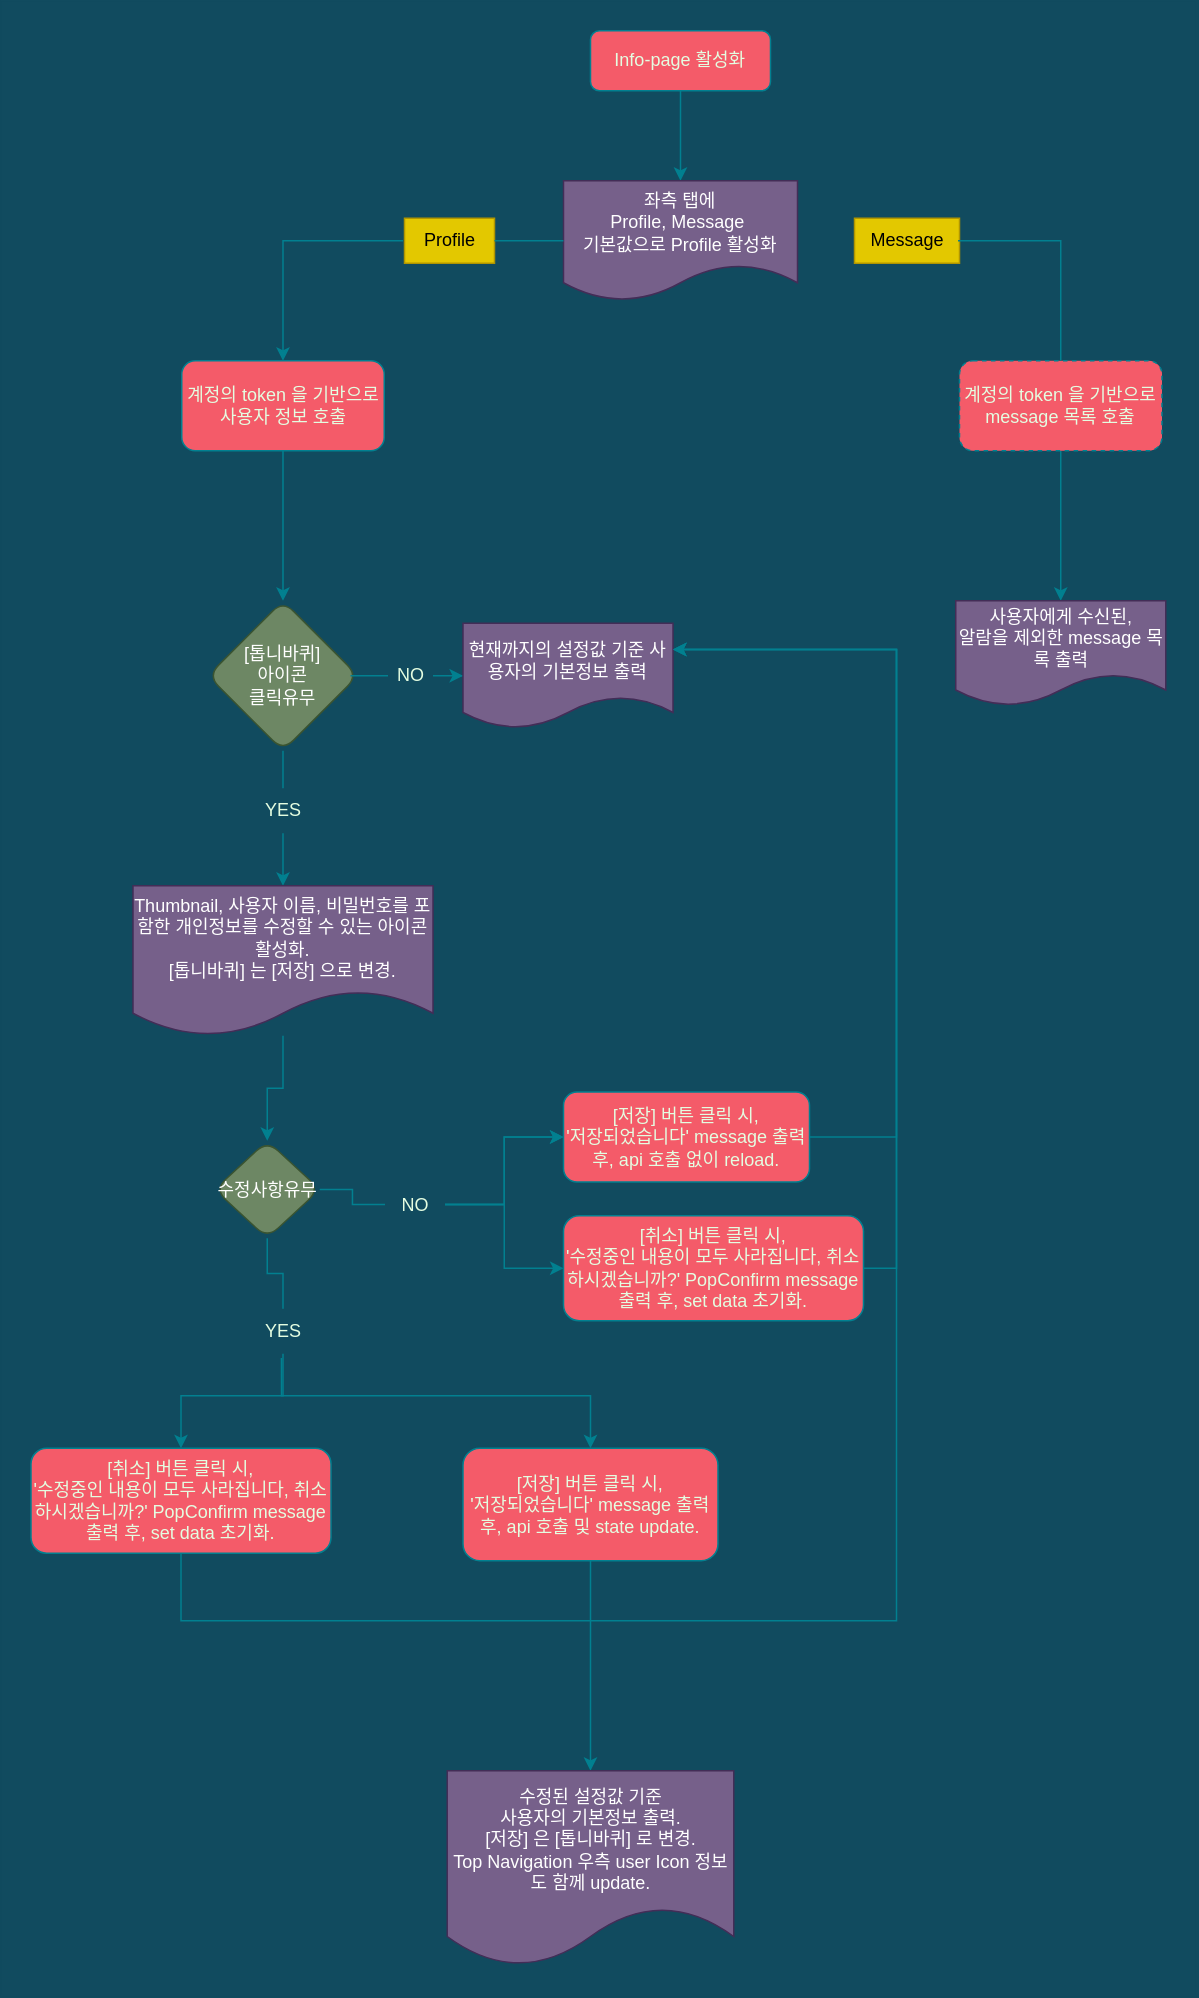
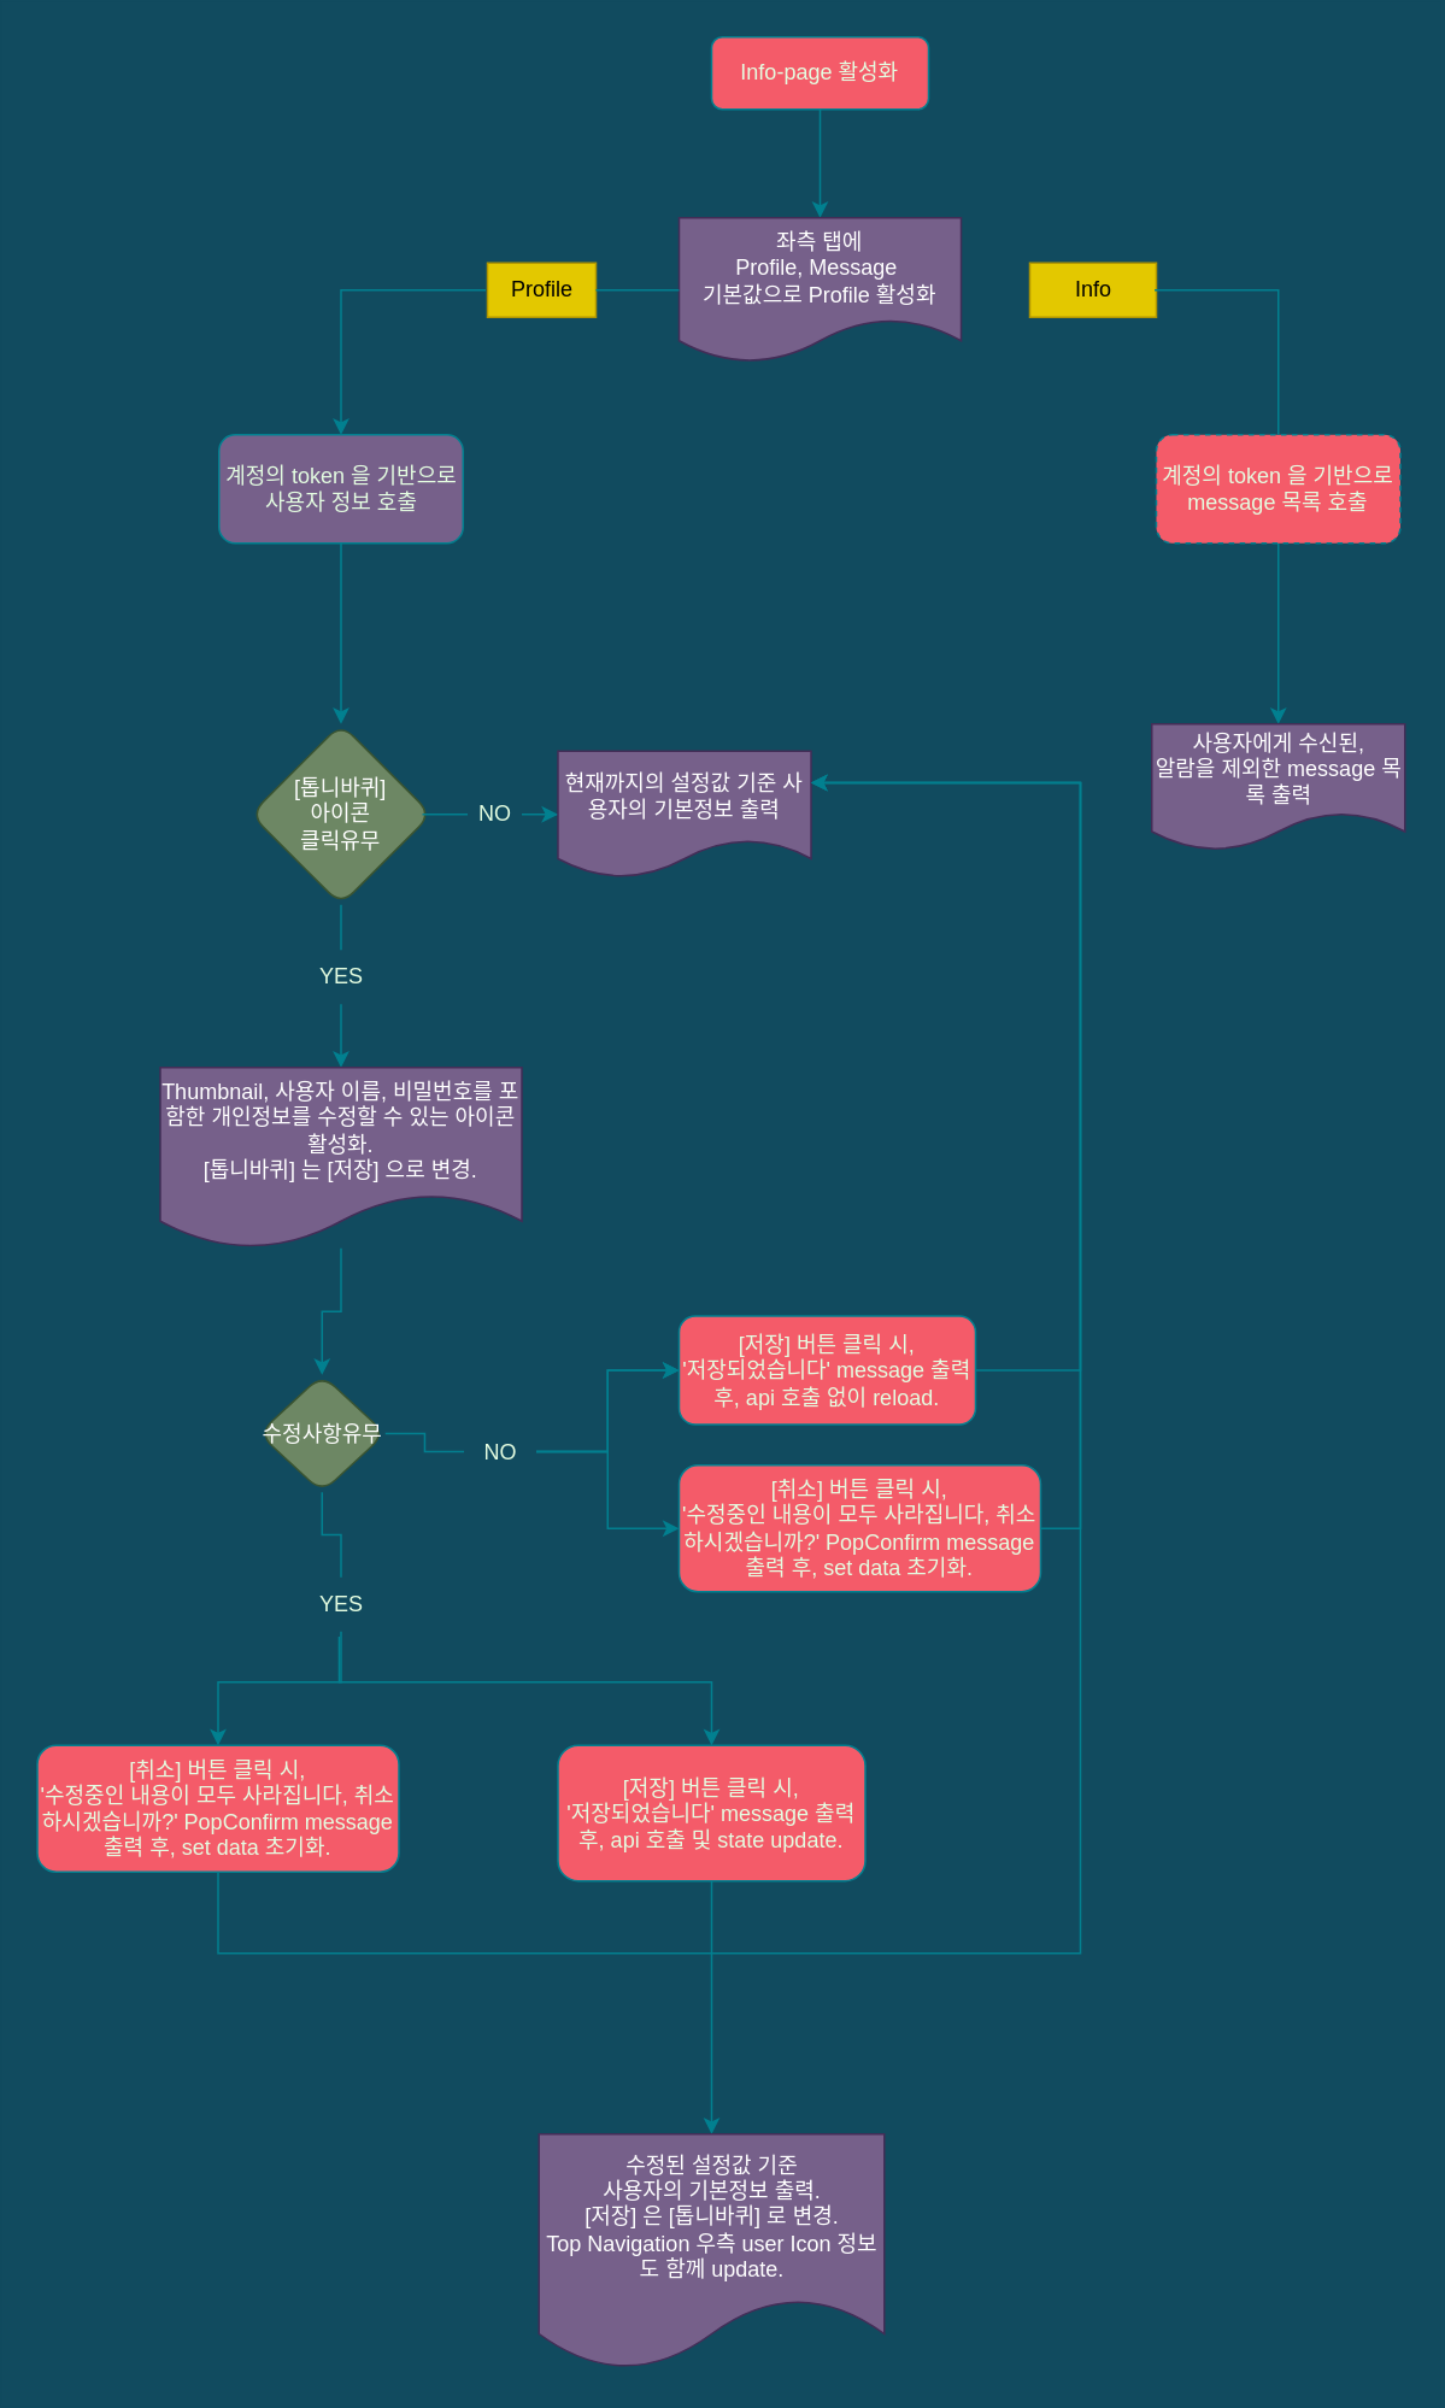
  <mxCell id="0" />
  <mxCell id="1" parent="0" />
  <mxCell id="2" value="" style="edgeStyle=orthogonalEdgeStyle;rounded=0;orthogonalLoop=1;jettySize=auto;html=1;strokeColor=#028090;fontColor=#E4FDE1;fillColor=#F45B69;" edge="1" parent="1" source="3" target="6"><mxGeometry relative="1" as="geometry" /></mxCell>
  <mxCell id="3" value="Info-page 활성화" style="rounded=1;whiteSpace=wrap;html=1;fontSize=12;glass=0;strokeWidth=1;shadow=0;fillColor=#F45B69;strokeColor=#028090;fontColor=#E4FDE1;" parent="1" vertex="1"><mxGeometry x="393" y="20" width="120" height="40" as="geometry" /></mxCell>
  <mxCell id="4" value="" style="edgeStyle=orthogonalEdgeStyle;rounded=0;orthogonalLoop=1;jettySize=auto;html=1;strokeColor=#028090;fontColor=#E4FDE1;fillColor=#F45B69;startArrow=none;exitX=0.5;exitY=1;exitDx=0;exitDy=0;" edge="1" parent="1" source="21" target="9"><mxGeometry relative="1" as="geometry" /></mxCell>
  <mxCell id="5" value="" style="edgeStyle=orthogonalEdgeStyle;rounded=0;orthogonalLoop=1;jettySize=auto;html=1;strokeColor=#028090;fontColor=#E4FDE1;fillColor=#F45B69;startArrow=none;exitX=0.5;exitY=1;exitDx=0;exitDy=0;entryX=0.5;entryY=0;entryDx=0;entryDy=0;" edge="1" parent="1" source="23" target="20"><mxGeometry relative="1" as="geometry"><mxPoint x="659" y="270" as="targetPoint" /></mxGeometry></mxCell>
  <mxCell id="6" value="좌측 탭에&lt;br&gt;Profile, Message&amp;nbsp;&lt;br&gt;기본값으로 Profile 활성화" style="shape=document;whiteSpace=wrap;html=1;boundedLbl=1;fillColor=#76608a;strokeColor=#432D57;fontColor=#ffffff;rounded=1;glass=0;strokeWidth=1;shadow=0;" vertex="1" parent="1"><mxGeometry x="375" y="120" width="156" height="80" as="geometry" /></mxCell>
  <mxCell id="7" value="" style="edgeStyle=orthogonalEdgeStyle;rounded=0;orthogonalLoop=1;jettySize=auto;html=1;strokeColor=#028090;fontColor=#E4FDE1;fillColor=#F45B69;startArrow=none;" edge="1" parent="1" source="14" target="13"><mxGeometry relative="1" as="geometry" /></mxCell>
  <mxCell id="8" value="" style="edgeStyle=orthogonalEdgeStyle;rounded=0;orthogonalLoop=1;jettySize=auto;html=1;strokeColor=#028090;fontColor=#E4FDE1;fillColor=#F45B69;startArrow=none;" edge="1" parent="1" source="18" target="17"><mxGeometry relative="1" as="geometry" /></mxCell>
  <mxCell id="9" value="[톱니바퀴]&lt;br&gt;아이콘&lt;br&gt;클릭유무" style="rhombus;whiteSpace=wrap;html=1;fillColor=#6d8764;strokeColor=#3A5431;fontColor=#ffffff;rounded=1;glass=0;strokeWidth=1;shadow=0;" vertex="1" parent="1"><mxGeometry x="138" y="400" width="100" height="100" as="geometry" /></mxCell>
  <mxCell id="10" value="Profile" style="text;html=1;align=center;verticalAlign=middle;resizable=0;points=[];autosize=1;strokeColor=#B09500;fillColor=#e3c800;fontColor=#000000;" vertex="1" parent="1"><mxGeometry x="269" y="145" width="60" height="30" as="geometry" /></mxCell>
  <mxCell id="11" value="" style="edgeStyle=orthogonalEdgeStyle;rounded=0;orthogonalLoop=1;jettySize=auto;html=1;strokeColor=#028090;fontColor=#E4FDE1;fillColor=#F45B69;endArrow=none;" edge="1" parent="1" source="6" target="10"><mxGeometry relative="1" as="geometry"><mxPoint x="375" y="160" as="sourcePoint" /><mxPoint x="249" y="270" as="targetPoint" /></mxGeometry></mxCell>
- <mxCell id="12" value="Message" style="text;html=1;align=center;verticalAlign=middle;resizable=0;points=[];autosize=1;strokeColor=#B09500;fillColor=#e3c800;fontColor=#000000;" vertex="1" parent="1"><mxGeometry x="569" y="145" width="70" height="30" as="geometry" /></mxCell>
+ <mxCell id="12" value="Info" style="text;html=1;align=center;verticalAlign=middle;resizable=0;points=[];autosize=1;strokeColor=#B09500;fillColor=#e3c800;fontColor=#000000;" vertex="1" parent="1"><mxGeometry x="569" y="145" width="70" height="30" as="geometry" /></mxCell>
  <mxCell id="13" value="현재까지의 설정값 기준 사용자의 기본정보 출력" style="shape=document;whiteSpace=wrap;html=1;boundedLbl=1;fillColor=#76608a;strokeColor=#432D57;fontColor=#ffffff;rounded=1;glass=0;strokeWidth=1;shadow=0;" vertex="1" parent="1"><mxGeometry x="308" y="415" width="140" height="70" as="geometry" /></mxCell>
  <mxCell id="14" value="NO" style="text;html=1;align=center;verticalAlign=middle;resizable=0;points=[];autosize=1;strokeColor=none;fillColor=none;fontColor=#E4FDE1;" vertex="1" parent="1"><mxGeometry x="253" y="435" width="40" height="30" as="geometry" /></mxCell>
  <mxCell id="15" value="" style="edgeStyle=orthogonalEdgeStyle;rounded=0;orthogonalLoop=1;jettySize=auto;html=1;strokeColor=#028090;fontColor=#E4FDE1;fillColor=#F45B69;endArrow=none;" edge="1" parent="1" source="9" target="14"><mxGeometry relative="1" as="geometry"><mxPoint x="238" y="450" as="sourcePoint" /><mxPoint x="308" y="450" as="targetPoint" /></mxGeometry></mxCell>
  <mxCell id="16" value="" style="edgeStyle=orthogonalEdgeStyle;rounded=0;orthogonalLoop=1;jettySize=auto;html=1;strokeColor=#028090;fontColor=#E4FDE1;endArrow=classic;endFill=1;fillColor=#F45B69;" edge="1" parent="1" source="17" target="27"><mxGeometry relative="1" as="geometry" /></mxCell>
  <mxCell id="17" value="Thumbnail, 사용자 이름, 비밀번호를 포함한 개인정보를 수정할 수 있는 아이콘 활성화.&lt;br&gt;[톱니바퀴] 는 [저장] 으로 변경." style="shape=document;whiteSpace=wrap;html=1;boundedLbl=1;fillColor=#76608a;strokeColor=#432D57;fontColor=#ffffff;rounded=1;glass=0;strokeWidth=1;shadow=0;" vertex="1" parent="1"><mxGeometry x="88" y="590" width="200" height="100" as="geometry" /></mxCell>
  <mxCell id="18" value="YES" style="text;html=1;align=center;verticalAlign=middle;resizable=0;points=[];autosize=1;strokeColor=none;fillColor=none;fontColor=#E4FDE1;" vertex="1" parent="1"><mxGeometry x="163" y="525" width="50" height="30" as="geometry" /></mxCell>
  <mxCell id="19" value="" style="edgeStyle=orthogonalEdgeStyle;rounded=0;orthogonalLoop=1;jettySize=auto;html=1;strokeColor=#028090;fontColor=#E4FDE1;fillColor=#F45B69;endArrow=none;" edge="1" parent="1" source="9" target="18"><mxGeometry relative="1" as="geometry"><mxPoint x="188" y="500" as="sourcePoint" /><mxPoint x="188" y="590" as="targetPoint" /></mxGeometry></mxCell>
  <mxCell id="20" value="사용자에게 수신된, &lt;br&gt;알람을 제외한 message 목록 출력" style="shape=document;whiteSpace=wrap;html=1;boundedLbl=1;fillColor=#76608a;strokeColor=#432D57;fontColor=#ffffff;rounded=1;glass=0;strokeWidth=1;shadow=0;" vertex="1" parent="1"><mxGeometry x="636.5" y="400" width="140" height="70" as="geometry" /></mxCell>
- <mxCell id="21" value="계정의 token 을 기반으로 사용자 정보 호출" style="whiteSpace=wrap;html=1;fillColor=#F45B69;strokeColor=#028090;fontColor=#E4FDE1;rounded=1;glass=0;strokeWidth=1;shadow=0;" vertex="1" parent="1"><mxGeometry x="120.5" y="240" width="135" height="60" as="geometry" /></mxCell>
+ <mxCell id="21" value="계정의 token 을 기반으로 사용자 정보 호출" style="whiteSpace=wrap;html=1;fillColor=#76608a;strokeColor=#028090;fontColor=#E4FDE1;rounded=1;glass=0;strokeWidth=1;shadow=0;" vertex="1" parent="1"><mxGeometry x="120.5" y="240" width="135" height="60" as="geometry" /></mxCell>
  <mxCell id="22" value="" style="edgeStyle=orthogonalEdgeStyle;rounded=0;orthogonalLoop=1;jettySize=auto;html=1;strokeColor=#028090;fontColor=#E4FDE1;fillColor=#F45B69;startArrow=none;exitX=-0.017;exitY=0.5;exitDx=0;exitDy=0;exitPerimeter=0;endArrow=classic;endFill=1;" edge="1" parent="1" source="10" target="21"><mxGeometry relative="1" as="geometry"><mxPoint x="282.98" y="160" as="sourcePoint" /><mxPoint x="164" y="440" as="targetPoint" /></mxGeometry></mxCell>
  <mxCell id="23" value="계정의 token 을 기반으로 message 목록 호출" style="whiteSpace=wrap;html=1;fillColor=#F45B69;strokeColor=#028090;fontColor=#E4FDE1;rounded=1;glass=0;strokeWidth=1;shadow=0;dashed=1;" vertex="1" parent="1"><mxGeometry x="639" y="240" width="135" height="60" as="geometry" /></mxCell>
  <mxCell id="24" value="" style="edgeStyle=orthogonalEdgeStyle;rounded=0;orthogonalLoop=1;jettySize=auto;html=1;strokeColor=#028090;fontColor=#E4FDE1;fillColor=#F45B69;startArrow=none;exitX=0.986;exitY=0.5;exitDx=0;exitDy=0;exitPerimeter=0;entryX=0.5;entryY=0;entryDx=0;entryDy=0;endArrow=none;" edge="1" parent="1" source="12" target="23"><mxGeometry relative="1" as="geometry"><mxPoint x="638.02" y="160" as="sourcePoint" /><mxPoint x="699" y="440" as="targetPoint" /></mxGeometry></mxCell>
  <mxCell id="25" value="" style="edgeStyle=orthogonalEdgeStyle;rounded=0;orthogonalLoop=1;jettySize=auto;html=1;strokeColor=#028090;fontColor=#E4FDE1;endArrow=classic;endFill=1;fillColor=#F45B69;startArrow=none;" edge="1" parent="1" source="32" target="29"><mxGeometry relative="1" as="geometry" /></mxCell>
  <mxCell id="26" value="" style="edgeStyle=orthogonalEdgeStyle;rounded=0;orthogonalLoop=1;jettySize=auto;html=1;strokeColor=#028090;fontColor=#E4FDE1;endArrow=classic;endFill=1;fillColor=#F45B69;startArrow=none;" edge="1" parent="1" source="39" target="37"><mxGeometry relative="1" as="geometry"><Array as="points"><mxPoint x="188" y="930" /><mxPoint x="120" y="930" /></Array></mxGeometry></mxCell>
  <mxCell id="27" value="수정사항유무" style="rhombus;whiteSpace=wrap;html=1;fillColor=#6d8764;strokeColor=#3A5431;fontColor=#ffffff;rounded=1;glass=0;strokeWidth=1;shadow=0;" vertex="1" parent="1"><mxGeometry x="142.5" y="760" width="70" height="65" as="geometry" /></mxCell>
  <mxCell id="28" style="edgeStyle=orthogonalEdgeStyle;rounded=0;orthogonalLoop=1;jettySize=auto;html=1;exitX=1;exitY=0.5;exitDx=0;exitDy=0;entryX=1;entryY=0.25;entryDx=0;entryDy=0;strokeColor=#028090;fontColor=#E4FDE1;endArrow=classic;endFill=1;fillColor=#F45B69;" edge="1" parent="1" source="29" target="13"><mxGeometry relative="1" as="geometry"><Array as="points"><mxPoint x="597" y="758" /><mxPoint x="597" y="433" /></Array></mxGeometry></mxCell>
  <mxCell id="29" value="[저장] 버튼 클릭 시,&lt;br&gt;'저장되었습니다' message 출력 후, api 호출 없이 reload." style="whiteSpace=wrap;html=1;fillColor=#F45B69;strokeColor=#028090;fontColor=#E4FDE1;rounded=1;glass=0;strokeWidth=1;shadow=0;" vertex="1" parent="1"><mxGeometry x="375" y="727.5" width="164" height="60" as="geometry" /></mxCell>
  <mxCell id="30" value="" style="edgeStyle=orthogonalEdgeStyle;rounded=0;orthogonalLoop=1;jettySize=auto;html=1;strokeColor=#028090;fontColor=#E4FDE1;endArrow=classic;endFill=1;fillColor=#F45B69;" edge="1" parent="1" source="32" target="29"><mxGeometry relative="1" as="geometry" /></mxCell>
  <mxCell id="31" style="edgeStyle=orthogonalEdgeStyle;rounded=0;orthogonalLoop=1;jettySize=auto;html=1;entryX=0;entryY=0.5;entryDx=0;entryDy=0;strokeColor=#028090;fontColor=#E4FDE1;endArrow=classic;endFill=1;fillColor=#F45B69;" edge="1" parent="1" source="32" target="35"><mxGeometry relative="1" as="geometry" /></mxCell>
  <mxCell id="32" value="NO" style="text;html=1;align=center;verticalAlign=middle;resizable=0;points=[];autosize=1;strokeColor=none;fillColor=none;fontColor=#E4FDE1;" vertex="1" parent="1"><mxGeometry x="256" y="787.5" width="40" height="30" as="geometry" /></mxCell>
  <mxCell id="33" value="" style="edgeStyle=orthogonalEdgeStyle;rounded=0;orthogonalLoop=1;jettySize=auto;html=1;strokeColor=#028090;fontColor=#E4FDE1;endArrow=none;endFill=1;fillColor=#F45B69;" edge="1" parent="1" source="27" target="32"><mxGeometry relative="1" as="geometry"><mxPoint x="233.5" y="802.5" as="sourcePoint" /><mxPoint x="318" y="802.5" as="targetPoint" /></mxGeometry></mxCell>
  <mxCell id="34" style="edgeStyle=orthogonalEdgeStyle;rounded=0;orthogonalLoop=1;jettySize=auto;html=1;exitX=1;exitY=0.5;exitDx=0;exitDy=0;entryX=1;entryY=0.25;entryDx=0;entryDy=0;strokeColor=#028090;fontColor=#E4FDE1;endArrow=classic;endFill=1;fillColor=#F45B69;" edge="1" parent="1" source="35" target="13"><mxGeometry relative="1" as="geometry"><Array as="points"><mxPoint x="597" y="845" /><mxPoint x="597" y="432" /></Array></mxGeometry></mxCell>
  <mxCell id="35" value="[취소] 버튼 클릭 시,&lt;br&gt;'수정중인 내용이 모두 사라집니다, 취소하시겠습니까?' PopConfirm message 출력 후, set data 초기화." style="whiteSpace=wrap;html=1;fillColor=#F45B69;strokeColor=#028090;fontColor=#E4FDE1;rounded=1;glass=0;strokeWidth=1;shadow=0;" vertex="1" parent="1"><mxGeometry x="375" y="810" width="200" height="70" as="geometry" /></mxCell>
  <mxCell id="36" style="edgeStyle=orthogonalEdgeStyle;rounded=0;orthogonalLoop=1;jettySize=auto;html=1;exitX=0.5;exitY=1;exitDx=0;exitDy=0;entryX=1;entryY=0.25;entryDx=0;entryDy=0;strokeColor=#028090;fontColor=#E4FDE1;endArrow=classic;endFill=1;fillColor=#F45B69;" edge="1" parent="1" source="37" target="13"><mxGeometry relative="1" as="geometry"><Array as="points"><mxPoint x="120" y="1080" /><mxPoint x="597" y="1080" /><mxPoint x="597" y="433" /></Array></mxGeometry></mxCell>
  <mxCell id="37" value="[취소] 버튼 클릭 시,&lt;br&gt;'수정중인 내용이 모두 사라집니다, 취소하시겠습니까?' PopConfirm message 출력 후, set data 초기화." style="whiteSpace=wrap;html=1;fillColor=#F45B69;strokeColor=#028090;fontColor=#E4FDE1;rounded=1;glass=0;strokeWidth=1;shadow=0;" vertex="1" parent="1"><mxGeometry x="20" y="965" width="200" height="70" as="geometry" /></mxCell>
  <mxCell id="38" style="edgeStyle=orthogonalEdgeStyle;rounded=0;orthogonalLoop=1;jettySize=auto;html=1;entryX=0.5;entryY=0;entryDx=0;entryDy=0;strokeColor=#028090;fontColor=#E4FDE1;endArrow=classic;endFill=1;fillColor=#F45B69;exitX=0.479;exitY=1.093;exitDx=0;exitDy=0;exitPerimeter=0;" edge="1" parent="1" source="39" target="42"><mxGeometry relative="1" as="geometry"><Array as="points"><mxPoint x="187" y="930" /><mxPoint x="393" y="930" /></Array></mxGeometry></mxCell>
  <mxCell id="39" value="YES" style="text;html=1;align=center;verticalAlign=middle;resizable=0;points=[];autosize=1;strokeColor=none;fillColor=none;fontColor=#E4FDE1;" vertex="1" parent="1"><mxGeometry x="163" y="872" width="50" height="30" as="geometry" /></mxCell>
  <mxCell id="40" value="" style="edgeStyle=orthogonalEdgeStyle;rounded=0;orthogonalLoop=1;jettySize=auto;html=1;strokeColor=#028090;fontColor=#E4FDE1;endArrow=none;endFill=1;fillColor=#F45B69;" edge="1" parent="1" source="27" target="39"><mxGeometry relative="1" as="geometry"><mxPoint x="188" y="845" as="sourcePoint" /><mxPoint x="188" y="937.5" as="targetPoint" /></mxGeometry></mxCell>
  <mxCell id="41" value="" style="edgeStyle=orthogonalEdgeStyle;rounded=0;orthogonalLoop=1;jettySize=auto;html=1;strokeColor=#028090;fontColor=#E4FDE1;endArrow=classic;endFill=1;fillColor=#F45B69;" edge="1" parent="1" source="42" target="43"><mxGeometry relative="1" as="geometry" /></mxCell>
  <mxCell id="42" value="[저장] 버튼 클릭 시,&lt;br&gt;'저장되었습니다' message 출력 후, api 호출 및 state update." style="whiteSpace=wrap;html=1;fillColor=#F45B69;strokeColor=#028090;fontColor=#E4FDE1;rounded=1;glass=0;strokeWidth=1;shadow=0;" vertex="1" parent="1"><mxGeometry x="308" y="965" width="170" height="75" as="geometry" /></mxCell>
  <mxCell id="43" value="수정된 설정값 기준&lt;br&gt;사용자의 기본정보 출력.&lt;br&gt;[저장] 은 [톱니바퀴] 로 변경.&lt;br&gt;Top Navigation 우측 user Icon 정보도 함께 update." style="shape=document;whiteSpace=wrap;html=1;boundedLbl=1;fillColor=#76608a;strokeColor=#432D57;fontColor=#ffffff;rounded=1;glass=0;strokeWidth=1;shadow=0;" vertex="1" parent="1"><mxGeometry x="297.5" y="1180" width="191" height="130" as="geometry" /></mxCell>
